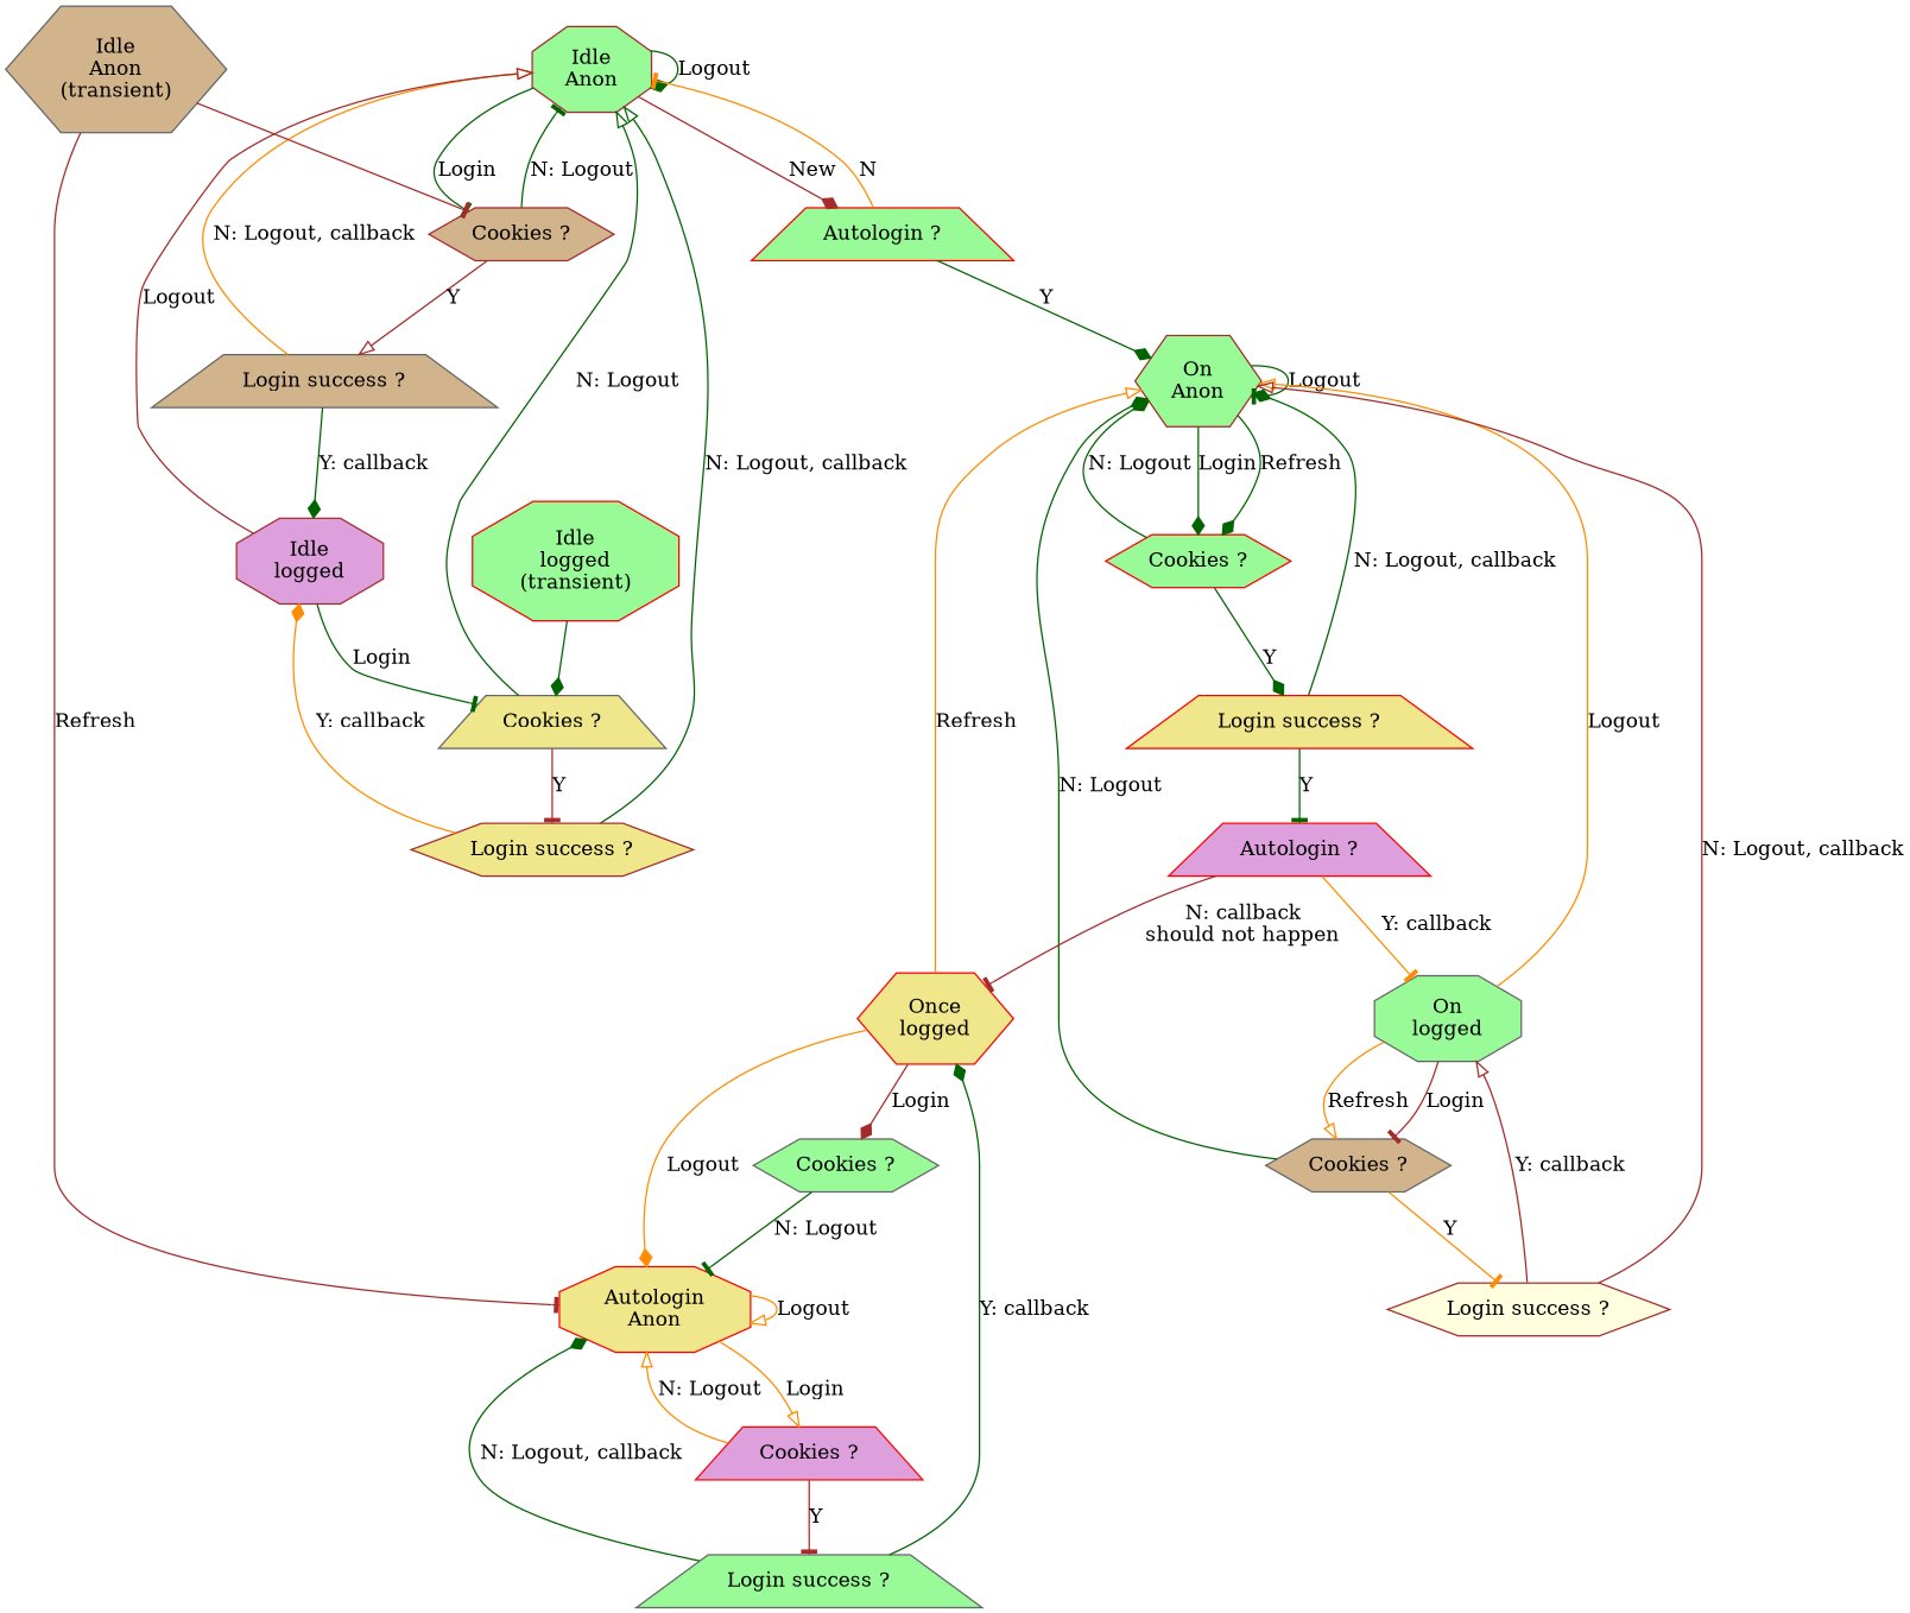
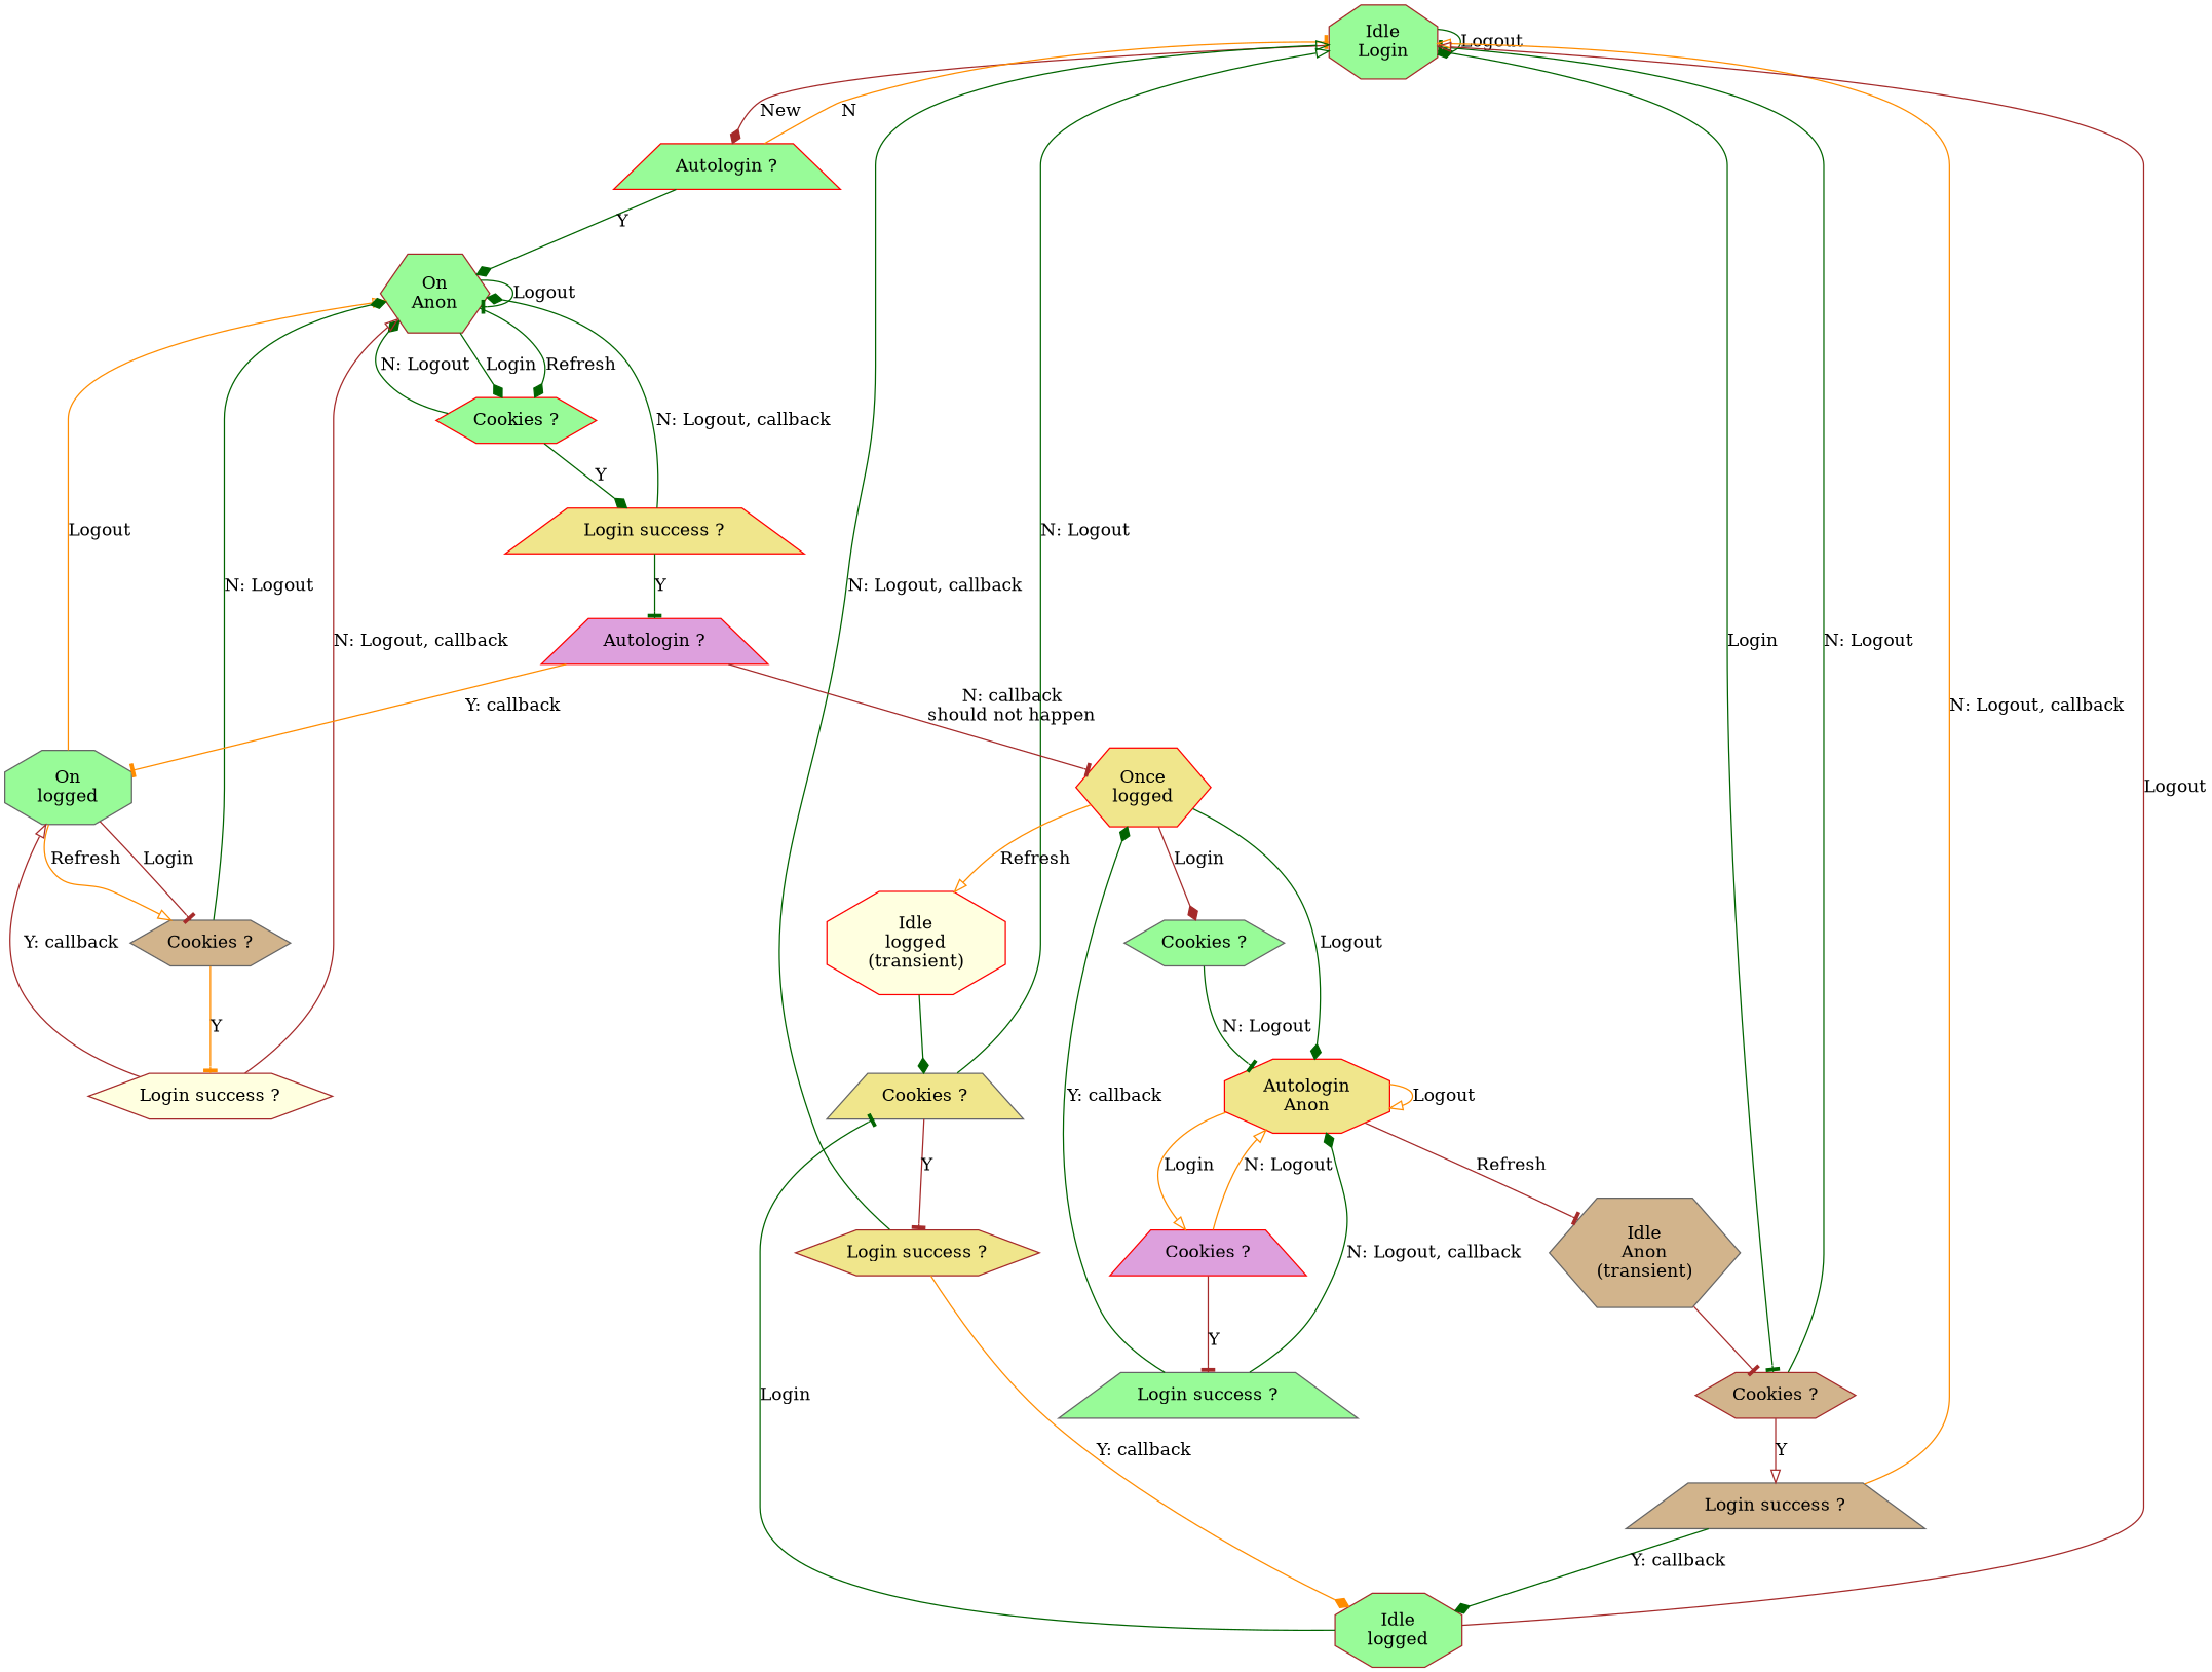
  digraph {
    rankdir=TB
    node [color=red fillcolor=palegreen shape=hexagon style=filled]
    edge [arrowhead=diamond color=darkgreen]
-   n1 [color=brown label="Idle\nAnon" shape=octagon]
+   n1 [color=brown label="Idle\nLogin" shape=octagon]
    n2 [label="Autologin ?" shape=trapezium]
    n3 [color=brown fillcolor=tan label="Cookies ?"]
    n4 [color=brown label="On\nAnon"]
    n5 [color=gray40 fillcolor=tan label="Login success ?" shape=trapezium]
    n6 [color=gray40 fillcolor=tan label="Idle\nAnon\n(transient)"]
-   n7 [color=brown fillcolor=plum label="Idle\nlogged" shape=octagon]
+   n7 [color=brown label="Idle\nlogged" shape=octagon]
    n8 [color=gray40 fillcolor=khaki label="Cookies ?" shape=trapezium]
    n9 [color=brown fillcolor=khaki label="Login success ?"]
-   n10 [label="Idle\nlogged\n(transient)" shape=octagon]
+   n10 [fillcolor=lightyellow label="Idle\nlogged\n(transient)" shape=octagon]
    n11 [label="Cookies ?"]
    n12 [fillcolor=khaki label="Login success ?" shape=trapezium]
    n13 [color=gray40 label="On\nlogged" shape=octagon]
    n14 [color=gray40 fillcolor=tan label="Cookies ?"]
    n15 [color=brown fillcolor=lightyellow label="Login success ?"]
    n16 [fillcolor=khaki label="Autologin\nAnon" shape=octagon]
    n17 [fillcolor=plum label="Cookies ?" shape=trapezium]
    n18 [color=gray40 label="Login success ?" shape=trapezium]
    n19 [fillcolor=khaki label="Once\nlogged"]
    n20 [color=gray40 label="Cookies ?"]
    n21 [fillcolor=plum label="Autologin ?" shape=trapezium]
    n1 -> n1 [label=Logout]
    n1 -> n2 [color=brown label=New]
    n1 -> n3 [arrowhead=tee label=Login]
    n2 -> n1 [arrowhead=tee color=darkorange label=N]
    n2 -> n4 [label=Y]
    n3 -> n1 [arrowhead=tee label="N: Logout"]
    n3 -> n5 [arrowhead=onormal color=brown label=Y]
    n4 -> n4 [arrowhead=tee label=Logout]
    n4 -> n11 [label=Login]
    n4 -> n11 [label=Refresh]
    n5 -> n1 [arrowhead=onormal color=darkorange label="N: Logout, callback"]
    n5 -> n7 [label="Y: callback"]
    n6 -> n3 [arrowhead=tee color=brown]
    n7 -> n1 [arrowhead=onormal color=brown label=Logout]
    n7 -> n8 [arrowhead=tee label=Login]
    n8 -> n1 [arrowhead=onormal label="N: Logout"]
    n8 -> n9 [arrowhead=tee color=brown label=Y]
    n9 -> n1 [arrowhead=onormal label="N: Logout, callback"]
    n9 -> n7 [color=darkorange label="Y: callback"]
    n10 -> n8
    n11 -> n4 [label="N: Logout"]
    n11 -> n12 [label=Y]
    n12 -> n4 [label="N: Logout, callback"]
    n12 -> n21 [arrowhead=tee label=Y]
    n13 -> n4 [arrowhead=onormal color=darkorange label=Logout]
    n13 -> n14 [arrowhead=tee color=brown label=Login]
    n13 -> n14 [arrowhead=onormal color=darkorange label=Refresh]
    n14 -> n4 [label="N: Logout"]
    n14 -> n15 [arrowhead=tee color=darkorange label=Y]
    n15 -> n4 [arrowhead=onormal color=brown label="N: Logout, callback"]
    n15 -> n13 [arrowhead=onormal color=brown label="Y: callback"]
-   n6 -> n16 [arrowhead=tee color=brown label=Refresh]
+   n16 -> n6 [arrowhead=tee color=brown label=Refresh]
    n16 -> n16 [arrowhead=onormal color=darkorange label=Logout]
    n16 -> n17 [arrowhead=onormal color=darkorange label=Login]
    n17 -> n16 [arrowhead=onormal color=darkorange label="N: Logout"]
    n17 -> n18 [arrowhead=tee color=brown label=Y]
    n18 -> n16 [label="N: Logout, callback"]
    n18 -> n19 [label="Y: callback"]
-   n19 -> n4 [arrowhead=onormal color=darkorange label=Refresh]
-   n19 -> n16 [color=darkorange label=Logout]
+   n19 -> n10 [arrowhead=onormal color=darkorange label=Refresh]
+   n19 -> n16 [label=Logout]
    n19 -> n20 [color=brown label=Login]
    n20 -> n16 [arrowhead=tee label="N: Logout"]
    n21 -> n13 [arrowhead=tee color=darkorange label="Y: callback"]
    n21 -> n19 [arrowhead=tee color=brown label="N: callback\nshould not happen"]
  }
